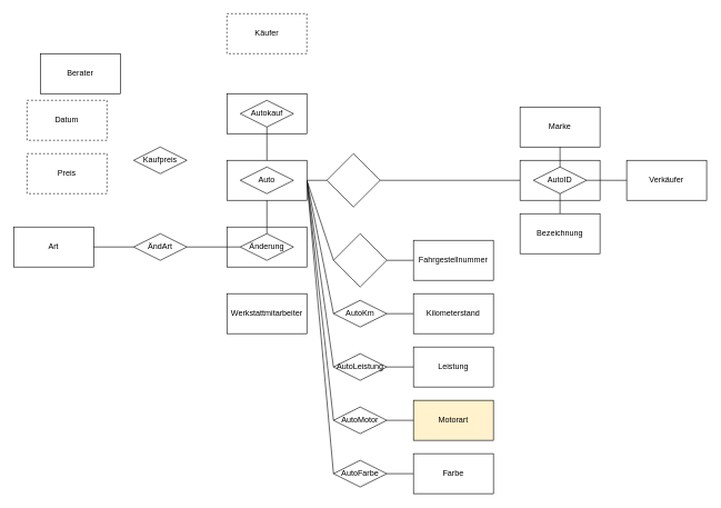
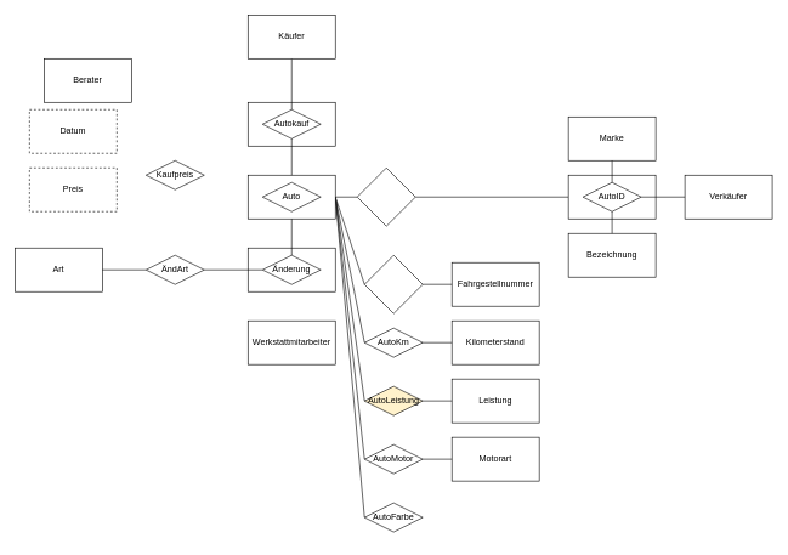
  <mxCell id="0" />
  <mxCell id="1" parent="0" />
  <mxCell id="2" value="Fahrgestellnummer" style="rounded=0;whiteSpace=wrap;html=1;" vertex="1" parent="1"><mxGeometry x="620" y="360" width="120" height="60" as="geometry" /></mxCell>
  <mxCell id="3" value="Kilometerstand" style="rounded=0;whiteSpace=wrap;html=1;" vertex="1" parent="1"><mxGeometry x="620" y="440" width="120" height="60" as="geometry" /></mxCell>
- <mxCell id="4" value="Farbe" style="rounded=0;whiteSpace=wrap;html=1;" vertex="1" parent="1"><mxGeometry x="620" y="680" width="120" height="60" as="geometry" /></mxCell>
- <mxCell id="5" value="Motorart" style="rounded=0;whiteSpace=wrap;html=1;fillColor=#fff2cc;" vertex="1" parent="1"><mxGeometry x="620" y="600" width="120" height="60" as="geometry" /></mxCell>
+ <mxCell id="5" value="Motorart" style="rounded=0;whiteSpace=wrap;html=1;" vertex="1" parent="1"><mxGeometry x="620" y="600" width="120" height="60" as="geometry" /></mxCell>
  <mxCell id="6" value="Leistung" style="rounded=0;whiteSpace=wrap;html=1;" vertex="1" parent="1"><mxGeometry x="620" y="520" width="120" height="60" as="geometry" /></mxCell>
  <mxCell id="7" value="" style="rhombus;whiteSpace=wrap;html=1;" vertex="1" parent="1"><mxGeometry x="500" y="350" width="80" height="80" as="geometry" /></mxCell>
  <mxCell id="8" value="" style="rhombus;whiteSpace=wrap;html=1;" vertex="1" parent="1"><mxGeometry x="490" y="230" width="80" height="80" as="geometry" /></mxCell>
  <mxCell id="9" value="" style="endArrow=none;html=1;rounded=0;exitX=1;exitY=0.5;exitDx=0;exitDy=0;entryX=0;entryY=0.5;entryDx=0;entryDy=0;" edge="1" parent="1" source="35" target="7"><mxGeometry width="50" height="50" relative="1" as="geometry"><mxPoint x="700" y="440" as="sourcePoint" /><mxPoint x="750" y="390" as="targetPoint" /></mxGeometry></mxCell>
  <mxCell id="10" value="" style="endArrow=none;html=1;rounded=0;entryX=0;entryY=0.5;entryDx=0;entryDy=0;exitX=1;exitY=0.5;exitDx=0;exitDy=0;" edge="1" parent="1" source="8" target="26"><mxGeometry width="50" height="50" relative="1" as="geometry"><mxPoint x="590" y="280" as="sourcePoint" /><mxPoint x="630" y="280" as="targetPoint" /></mxGeometry></mxCell>
  <mxCell id="11" value="" style="endArrow=none;html=1;rounded=0;entryX=0;entryY=0.5;entryDx=0;entryDy=0;exitX=1;exitY=0.5;exitDx=0;exitDy=0;" edge="1" parent="1" source="35" target="8"><mxGeometry width="50" height="50" relative="1" as="geometry"><mxPoint x="590" y="400" as="sourcePoint" /><mxPoint x="630" y="400" as="targetPoint" /></mxGeometry></mxCell>
  <mxCell id="12" value="AutoKm" style="rhombus;whiteSpace=wrap;html=1;" vertex="1" parent="1"><mxGeometry x="500" y="450" width="80" height="40" as="geometry" /></mxCell>
- <mxCell id="13" value="AutoLeistung" style="rhombus;whiteSpace=wrap;html=1;" vertex="1" parent="1"><mxGeometry x="500" y="530" width="80" height="40" as="geometry" /></mxCell>
+ <mxCell id="13" value="AutoLeistung" style="rhombus;whiteSpace=wrap;html=1;fillColor=#fff2cc;" vertex="1" parent="1"><mxGeometry x="500" y="530" width="80" height="40" as="geometry" /></mxCell>
  <mxCell id="14" value="AutoMotor" style="rhombus;whiteSpace=wrap;html=1;" vertex="1" parent="1"><mxGeometry x="500" y="610" width="80" height="40" as="geometry" /></mxCell>
  <mxCell id="15" value="AutoFarbe" style="rhombus;whiteSpace=wrap;html=1;" vertex="1" parent="1"><mxGeometry x="500" y="690" width="80" height="40" as="geometry" /></mxCell>
  <mxCell id="16" value="" style="endArrow=none;html=1;rounded=0;exitX=1;exitY=0.5;exitDx=0;exitDy=0;entryX=0;entryY=0.5;entryDx=0;entryDy=0;" edge="1" parent="1" source="35" target="12"><mxGeometry width="50" height="50" relative="1" as="geometry"><mxPoint x="470" y="280" as="sourcePoint" /><mxPoint x="510" y="400" as="targetPoint" /></mxGeometry></mxCell>
  <mxCell id="17" value="" style="endArrow=none;html=1;rounded=0;exitX=1;exitY=0.5;exitDx=0;exitDy=0;entryX=0;entryY=0.5;entryDx=0;entryDy=0;" edge="1" parent="1" source="35" target="13"><mxGeometry width="50" height="50" relative="1" as="geometry"><mxPoint x="470" y="280" as="sourcePoint" /><mxPoint x="510" y="480" as="targetPoint" /></mxGeometry></mxCell>
  <mxCell id="18" value="" style="endArrow=none;html=1;rounded=0;exitX=1;exitY=0.5;exitDx=0;exitDy=0;entryX=0;entryY=0.5;entryDx=0;entryDy=0;" edge="1" parent="1" source="35" target="15"><mxGeometry width="50" height="50" relative="1" as="geometry"><mxPoint x="470" y="280" as="sourcePoint" /><mxPoint x="510" y="560" as="targetPoint" /></mxGeometry></mxCell>
  <mxCell id="19" value="" style="endArrow=none;html=1;rounded=0;exitX=1;exitY=0.5;exitDx=0;exitDy=0;entryX=0;entryY=0.5;entryDx=0;entryDy=0;" edge="1" parent="1" source="35" target="14"><mxGeometry width="50" height="50" relative="1" as="geometry"><mxPoint x="480" y="290" as="sourcePoint" /><mxPoint x="520" y="570" as="targetPoint" /></mxGeometry></mxCell>
  <mxCell id="20" value="" style="endArrow=none;html=1;rounded=0;" edge="1" parent="1" source="7" target="2"><mxGeometry width="50" height="50" relative="1" as="geometry"><mxPoint x="580" y="390" as="sourcePoint" /><mxPoint x="620" y="390" as="targetPoint" /></mxGeometry></mxCell>
  <mxCell id="21" value="" style="endArrow=none;html=1;rounded=0;entryX=0;entryY=0.5;entryDx=0;entryDy=0;exitX=1;exitY=0.5;exitDx=0;exitDy=0;" edge="1" parent="1" source="13" target="6"><mxGeometry width="50" height="50" relative="1" as="geometry"><mxPoint x="590" y="400" as="sourcePoint" /><mxPoint x="630" y="400" as="targetPoint" /></mxGeometry></mxCell>
  <mxCell id="22" value="" style="endArrow=none;html=1;rounded=0;entryX=0;entryY=0.5;entryDx=0;entryDy=0;exitX=1;exitY=0.5;exitDx=0;exitDy=0;" edge="1" parent="1" source="12" target="3"><mxGeometry width="50" height="50" relative="1" as="geometry"><mxPoint x="600" y="410" as="sourcePoint" /><mxPoint x="640" y="410" as="targetPoint" /></mxGeometry></mxCell>
  <mxCell id="23" value="" style="endArrow=none;html=1;rounded=0;entryX=0;entryY=0.5;entryDx=0;entryDy=0;exitX=1;exitY=0.5;exitDx=0;exitDy=0;" edge="1" parent="1" source="14" target="5"><mxGeometry width="50" height="50" relative="1" as="geometry"><mxPoint x="610" y="420" as="sourcePoint" /><mxPoint x="650" y="420" as="targetPoint" /></mxGeometry></mxCell>
- <mxCell id="24" value="" style="endArrow=none;html=1;rounded=0;entryX=0;entryY=0.5;entryDx=0;entryDy=0;exitX=1;exitY=0.5;exitDx=0;exitDy=0;" edge="1" parent="1" source="15" target="4"><mxGeometry width="50" height="50" relative="1" as="geometry"><mxPoint x="620" y="430" as="sourcePoint" /><mxPoint x="660" y="430" as="targetPoint" /></mxGeometry></mxCell>
  <mxCell id="25" value="" style="group" vertex="1" connectable="0" parent="1"><mxGeometry x="780" y="240" width="120" height="60" as="geometry" /></mxCell>
  <mxCell id="26" value="" style="rounded=0;whiteSpace=wrap;html=1;" vertex="1" parent="25"><mxGeometry width="120" height="60" as="geometry" /></mxCell>
  <mxCell id="27" value="AutoID" style="rhombus;whiteSpace=wrap;html=1;" vertex="1" parent="25"><mxGeometry x="20" y="10" width="80" height="40" as="geometry" /></mxCell>
  <mxCell id="28" value="Marke" style="rounded=0;whiteSpace=wrap;html=1;" vertex="1" parent="1"><mxGeometry x="780" y="160" width="120" height="60" as="geometry" /></mxCell>
  <mxCell id="29" value="Verkäufer" style="rounded=0;whiteSpace=wrap;html=1;" vertex="1" parent="1"><mxGeometry x="940" y="240" width="120" height="60" as="geometry" /></mxCell>
  <mxCell id="30" value="Bezeichnung" style="rounded=0;whiteSpace=wrap;html=1;" vertex="1" parent="1"><mxGeometry x="780" y="320" width="120" height="60" as="geometry" /></mxCell>
  <mxCell id="31" value="" style="endArrow=none;html=1;rounded=0;entryX=0.5;entryY=1;entryDx=0;entryDy=0;exitX=0.5;exitY=0;exitDx=0;exitDy=0;" edge="1" parent="1" source="30" target="27"><mxGeometry width="50" height="50" relative="1" as="geometry"><mxPoint x="580" y="280" as="sourcePoint" /><mxPoint x="790" y="280" as="targetPoint" /></mxGeometry></mxCell>
  <mxCell id="32" value="" style="endArrow=none;html=1;rounded=0;entryX=0;entryY=0.5;entryDx=0;entryDy=0;exitX=1;exitY=0.5;exitDx=0;exitDy=0;" edge="1" parent="1" source="27" target="29"><mxGeometry width="50" height="50" relative="1" as="geometry"><mxPoint x="590" y="290" as="sourcePoint" /><mxPoint x="800" y="290" as="targetPoint" /></mxGeometry></mxCell>
  <mxCell id="33" value="" style="endArrow=none;html=1;rounded=0;entryX=0.5;entryY=1;entryDx=0;entryDy=0;exitX=0.5;exitY=0;exitDx=0;exitDy=0;" edge="1" parent="1" source="27" target="28"><mxGeometry width="50" height="50" relative="1" as="geometry"><mxPoint x="600" y="300" as="sourcePoint" /><mxPoint x="810" y="300" as="targetPoint" /></mxGeometry></mxCell>
  <mxCell id="34" value="" style="group" vertex="1" connectable="0" parent="1"><mxGeometry x="340" y="240" width="120" height="60" as="geometry" /></mxCell>
  <mxCell id="35" value="" style="rounded=0;whiteSpace=wrap;html=1;" vertex="1" parent="34"><mxGeometry width="120" height="60" as="geometry" /></mxCell>
  <mxCell id="36" value="Auto" style="rhombus;whiteSpace=wrap;html=1;" vertex="1" parent="34"><mxGeometry x="20" y="10" width="80" height="40" as="geometry" /></mxCell>
  <mxCell id="37" value="Werkstattmitarbeiter" style="rounded=0;whiteSpace=wrap;html=1;" vertex="1" parent="1"><mxGeometry x="340" y="440" width="120" height="60" as="geometry" /></mxCell>
  <mxCell id="38" value="" style="group" vertex="1" connectable="0" parent="1"><mxGeometry x="340" y="340" width="120" height="60" as="geometry" /></mxCell>
  <mxCell id="39" value="" style="rounded=0;whiteSpace=wrap;html=1;" vertex="1" parent="38"><mxGeometry width="120" height="60" as="geometry" /></mxCell>
  <mxCell id="40" value="Änderung" style="rhombus;whiteSpace=wrap;html=1;" vertex="1" parent="38"><mxGeometry x="20" y="10" width="80" height="40" as="geometry" /></mxCell>
  <mxCell id="41" value="ÄndArt" style="rhombus;whiteSpace=wrap;html=1;" vertex="1" parent="1"><mxGeometry x="200" y="350" width="80" height="40" as="geometry" /></mxCell>
  <mxCell id="42" value="" style="endArrow=none;html=1;rounded=0;exitX=0;exitY=0.5;exitDx=0;exitDy=0;entryX=1;entryY=0.5;entryDx=0;entryDy=0;" edge="1" parent="1" source="40" target="41"><mxGeometry width="50" height="50" relative="1" as="geometry"><mxPoint x="590" y="400" as="sourcePoint" /><mxPoint x="630" y="400" as="targetPoint" /></mxGeometry></mxCell>
  <mxCell id="43" value="" style="endArrow=none;html=1;rounded=0;exitX=0.5;exitY=1;exitDx=0;exitDy=0;entryX=0.5;entryY=0;entryDx=0;entryDy=0;" edge="1" parent="1" source="35" target="40"><mxGeometry width="50" height="50" relative="1" as="geometry"><mxPoint x="610" y="420" as="sourcePoint" /><mxPoint x="650" y="420" as="targetPoint" /></mxGeometry></mxCell>
  <mxCell id="44" value="Art" style="rounded=0;whiteSpace=wrap;html=1;" vertex="1" parent="1"><mxGeometry x="20" y="340" width="120" height="60" as="geometry" /></mxCell>
  <mxCell id="45" value="" style="endArrow=none;html=1;rounded=0;entryX=0;entryY=0.5;entryDx=0;entryDy=0;exitX=1;exitY=0.5;exitDx=0;exitDy=0;" edge="1" parent="1" source="44" target="41"><mxGeometry width="50" height="50" relative="1" as="geometry"><mxPoint x="470" y="280" as="sourcePoint" /><mxPoint x="500" y="280" as="targetPoint" /></mxGeometry></mxCell>
  <mxCell id="46" value="" style="group" vertex="1" connectable="0" parent="1"><mxGeometry x="340" y="140" width="120" height="60" as="geometry" /></mxCell>
  <mxCell id="47" value="" style="rounded=0;whiteSpace=wrap;html=1;" vertex="1" parent="46"><mxGeometry width="120" height="60" as="geometry" /></mxCell>
  <mxCell id="48" value="Autokauf" style="rhombus;whiteSpace=wrap;html=1;" vertex="1" parent="46"><mxGeometry x="20" y="10" width="80" height="40" as="geometry" /></mxCell>
+ <mxCell id="49" value="" style="endArrow=none;html=1;rounded=0;exitX=0.5;exitY=0;exitDx=0;exitDy=0;" edge="1" parent="1" source="48" target="51"><mxGeometry width="50" height="50" relative="1" as="geometry"><mxPoint x="250" y="270" as="sourcePoint" /><mxPoint y="220" as="targetPoint" x="300" /></mxGeometry></mxCell>
  <mxCell id="50" value="" style="endArrow=none;html=1;rounded=0;entryX=0.5;entryY=1;entryDx=0;entryDy=0;exitX=0.5;exitY=0;exitDx=0;exitDy=0;" edge="1" parent="1" source="35" target="48"><mxGeometry width="50" height="50" relative="1" as="geometry"><mxPoint x="250" y="270" as="sourcePoint" /><mxPoint y="220" as="targetPoint" x="300" /></mxGeometry></mxCell>
- <mxCell id="51" value="Käufer" style="rounded=0;whiteSpace=wrap;html=1;dashed=1;" vertex="1" parent="1"><mxGeometry x="340" y="20" width="120" height="60" as="geometry" /></mxCell>
+ <mxCell id="51" value="Käufer" style="rounded=0;whiteSpace=wrap;html=1;" vertex="1" parent="1"><mxGeometry x="340" y="20" width="120" height="60" as="geometry" /></mxCell>
  <mxCell id="52" value="Berater" style="rounded=0;whiteSpace=wrap;html=1;" vertex="1" parent="1"><mxGeometry x="60" y="80" width="120" height="60" as="geometry" /></mxCell>
  <mxCell id="53" value="Kaufpreis" style="rhombus;whiteSpace=wrap;html=1;" vertex="1" parent="1"><mxGeometry x="200" y="220" width="80" height="40" as="geometry" /></mxCell>
  <mxCell id="54" value="Datum" style="rounded=0;whiteSpace=wrap;html=1;dashed=1;" vertex="1" parent="1"><mxGeometry x="40" y="150" width="120" height="60" as="geometry" /></mxCell>
  <mxCell id="55" value="Preis" style="rounded=0;whiteSpace=wrap;html=1;dashed=1;" vertex="1" parent="1"><mxGeometry x="40" y="230" width="120" height="60" as="geometry" /></mxCell>
